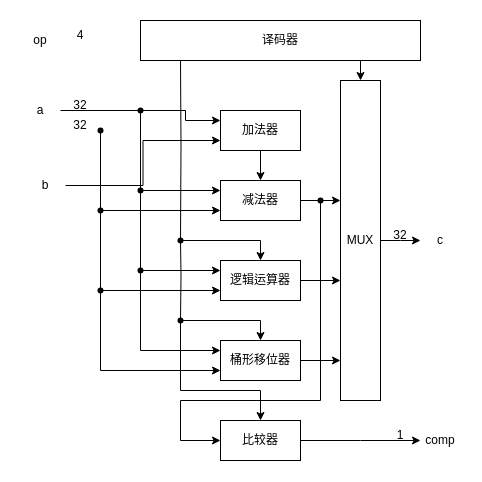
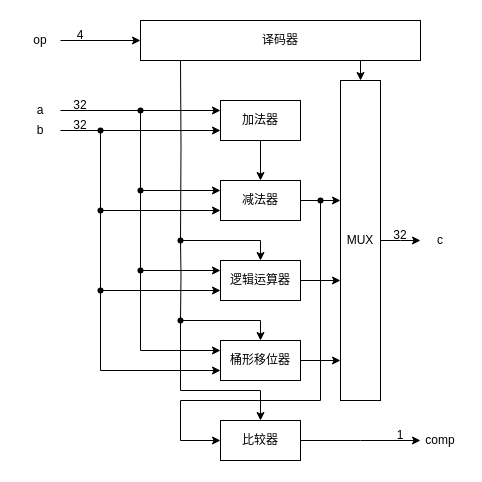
  <mxCell id="0" />
  <mxCell id="1" parent="0" />
  <mxCell id="2" style="edgeStyle=orthogonalEdgeStyle;rounded=0;orthogonalLoop=1;jettySize=auto;html=1;" parent="1" source="39" target="7" edge="1"><mxGeometry relative="1" as="geometry"><mxPoint x="180" y="240" as="sourcePoint" /><Array as="points"><mxPoint x="180" y="240" /><mxPoint x="260" y="240" /></Array></mxGeometry></mxCell>
  <mxCell id="3" value="译码器" style="rounded=0;whiteSpace=wrap;html=1;" parent="1" vertex="1"><mxGeometry x="140" y="20" width="280" height="40" as="geometry" /></mxCell>
  <mxCell id="4" style="edgeStyle=orthogonalEdgeStyle;rounded=0;orthogonalLoop=1;jettySize=auto;html=1;" parent="1" source="46" edge="1"><mxGeometry relative="1" as="geometry"><mxPoint x="340" y="200" as="targetPoint" /></mxGeometry></mxCell>
  <mxCell id="5" value="减法器" style="rounded=0;whiteSpace=wrap;html=1;" parent="1" vertex="1"><mxGeometry x="220" y="180" width="80" height="40" as="geometry" /></mxCell>
  <mxCell id="6" style="edgeStyle=orthogonalEdgeStyle;rounded=0;orthogonalLoop=1;jettySize=auto;html=1;entryX=0;entryY=0.625;entryDx=0;entryDy=0;entryPerimeter=0;" parent="1" source="7" target="41" edge="1"><mxGeometry relative="1" as="geometry" /></mxCell>
  <mxCell id="7" value="逻辑运算器" style="rounded=0;whiteSpace=wrap;html=1;" parent="1" vertex="1"><mxGeometry x="220" y="260" width="80" height="40" as="geometry" /></mxCell>
  <mxCell id="8" style="edgeStyle=orthogonalEdgeStyle;rounded=0;orthogonalLoop=1;jettySize=auto;html=1;" parent="1" source="9" target="5" edge="1"><mxGeometry relative="1" as="geometry" /></mxCell>
- <mxCell id="9" value="加法器" style="rounded=0;whiteSpace=wrap;html=1;" parent="1" vertex="1"><mxGeometry x="220" y="110" width="80" height="40" as="geometry" /></mxCell>
+ <mxCell id="9" value="加法器" style="rounded=0;whiteSpace=wrap;html=1;" parent="1" vertex="1"><mxGeometry x="220" y="100" width="80" height="40" as="geometry" /></mxCell>
+ <mxCell id="10" style="edgeStyle=orthogonalEdgeStyle;rounded=0;orthogonalLoop=1;jettySize=auto;html=1;entryX=0;entryY=0.5;entryDx=0;entryDy=0;" parent="1" source="11" target="3" edge="1"><mxGeometry relative="1" as="geometry" /></mxCell>
  <mxCell id="11" value="op" style="text;html=1;strokeColor=none;fillColor=none;align=center;verticalAlign=middle;whiteSpace=wrap;rounded=0;" parent="1" vertex="1"><mxGeometry x="20" y="20" width="40" height="40" as="geometry" /></mxCell>
  <mxCell id="12" style="edgeStyle=orthogonalEdgeStyle;rounded=0;orthogonalLoop=1;jettySize=auto;html=1;entryX=0;entryY=0.25;entryDx=0;entryDy=0;" parent="1" source="19" target="9" edge="1"><mxGeometry relative="1" as="geometry" /></mxCell>
  <mxCell id="13" value="a" style="text;html=1;strokeColor=none;fillColor=none;align=center;verticalAlign=middle;whiteSpace=wrap;rounded=0;" parent="1" vertex="1"><mxGeometry x="20" y="100" width="40" height="20" as="geometry" /></mxCell>
  <mxCell id="14" style="edgeStyle=orthogonalEdgeStyle;rounded=0;orthogonalLoop=1;jettySize=auto;html=1;entryX=0;entryY=0.75;entryDx=0;entryDy=0;" parent="1" source="15" target="9" edge="1"><mxGeometry relative="1" as="geometry" /></mxCell>
- <mxCell id="15" value="b" style="text;html=1;strokeColor=none;fillColor=none;align=center;verticalAlign=middle;whiteSpace=wrap;rounded=0;" parent="1" vertex="1"><mxGeometry x="25" y="175" width="40" height="20" as="geometry" /></mxCell>
+ <mxCell id="15" value="b" style="text;html=1;strokeColor=none;fillColor=none;align=center;verticalAlign=middle;whiteSpace=wrap;rounded=0;" parent="1" vertex="1"><mxGeometry x="20" y="120" width="40" height="20" as="geometry" /></mxCell>
  <mxCell id="16" value="" style="edgeStyle=orthogonalEdgeStyle;rounded=0;orthogonalLoop=1;jettySize=auto;html=1;entryDx=0;entryDy=0;endArrow=none;endFill=0;" parent="1" source="13" target="19" edge="1"><mxGeometry relative="1" as="geometry"><mxPoint x="60" y="110" as="sourcePoint" /><mxPoint x="180" y="110" as="targetPoint" /></mxGeometry></mxCell>
  <mxCell id="17" style="edgeStyle=orthogonalEdgeStyle;rounded=0;orthogonalLoop=1;jettySize=auto;html=1;entryX=0;entryY=0.25;entryDx=0;entryDy=0;" parent="1" source="22" target="5" edge="1"><mxGeometry relative="1" as="geometry"><mxPoint x="140" y="110" as="sourcePoint" /><Array as="points"><mxPoint x="140" y="110" /><mxPoint x="140" y="190" /></Array></mxGeometry></mxCell>
  <mxCell id="18" value="" style="edgeStyle=orthogonalEdgeStyle;rounded=0;orthogonalLoop=1;jettySize=auto;html=1;entryDx=0;entryDy=0;" parent="1" target="19" edge="1"><mxGeometry relative="1" as="geometry"><mxPoint x="140" y="110" as="sourcePoint" /><mxPoint x="180" y="190" as="targetPoint" /><Array as="points" /></mxGeometry></mxCell>
  <mxCell id="19" value="" style="shape=waypoint;sketch=0;fillStyle=solid;size=6;pointerEvents=1;points=[];fillColor=none;resizable=0;rotatable=0;perimeter=centerPerimeter;snapToPoint=1;" parent="1" vertex="1"><mxGeometry x="130" y="100" width="20" height="20" as="geometry" /></mxCell>
  <mxCell id="20" value="" style="edgeStyle=orthogonalEdgeStyle;rounded=0;orthogonalLoop=1;jettySize=auto;html=1;entryDx=0;entryDy=0;endArrow=none;endFill=0;" parent="1" source="19" target="22" edge="1"><mxGeometry relative="1" as="geometry"><mxPoint x="140" y="110" as="sourcePoint" /><mxPoint x="180" y="190" as="targetPoint" /><Array as="points" /></mxGeometry></mxCell>
  <mxCell id="21" style="edgeStyle=orthogonalEdgeStyle;rounded=0;orthogonalLoop=1;jettySize=auto;html=1;entryX=0;entryY=0.25;entryDx=0;entryDy=0;" parent="1" source="32" target="7" edge="1"><mxGeometry relative="1" as="geometry"><Array as="points"><mxPoint x="140" y="270" /></Array></mxGeometry></mxCell>
  <mxCell id="22" value="" style="shape=waypoint;sketch=0;fillStyle=solid;size=6;pointerEvents=1;points=[];fillColor=none;resizable=0;rotatable=0;perimeter=centerPerimeter;snapToPoint=1;" parent="1" vertex="1"><mxGeometry x="130" y="180" width="20" height="20" as="geometry" /></mxCell>
  <mxCell id="23" style="edgeStyle=orthogonalEdgeStyle;rounded=0;orthogonalLoop=1;jettySize=auto;html=1;entryX=0;entryY=0.75;entryDx=0;entryDy=0;" parent="1" source="27" target="5" edge="1"><mxGeometry relative="1" as="geometry"><Array as="points"><mxPoint x="100" y="210" /></Array></mxGeometry></mxCell>
  <mxCell id="24" value="" style="shape=waypoint;sketch=0;fillStyle=solid;size=6;pointerEvents=1;points=[];fillColor=none;resizable=0;rotatable=0;perimeter=centerPerimeter;snapToPoint=1;" parent="1" vertex="1"><mxGeometry x="90" y="120" width="20" height="20" as="geometry" /></mxCell>
  <mxCell id="25" value="" style="edgeStyle=orthogonalEdgeStyle;rounded=0;orthogonalLoop=1;jettySize=auto;html=1;entryDx=0;entryDy=0;endArrow=none;endFill=0;" parent="1" source="24" target="27" edge="1"><mxGeometry relative="1" as="geometry"><mxPoint x="100" y="130" as="sourcePoint" /><mxPoint x="180" y="210" as="targetPoint" /><Array as="points" /></mxGeometry></mxCell>
  <mxCell id="26" style="edgeStyle=orthogonalEdgeStyle;rounded=0;orthogonalLoop=1;jettySize=auto;html=1;entryX=0;entryY=0.75;entryDx=0;entryDy=0;" parent="1" source="35" target="7" edge="1"><mxGeometry relative="1" as="geometry"><Array as="points"><mxPoint x="100" y="290" /></Array></mxGeometry></mxCell>
  <mxCell id="27" value="" style="shape=waypoint;sketch=0;fillStyle=solid;size=6;pointerEvents=1;points=[];fillColor=none;resizable=0;rotatable=0;perimeter=centerPerimeter;snapToPoint=1;" parent="1" vertex="1"><mxGeometry x="90" y="200" width="20" height="20" as="geometry" /></mxCell>
  <mxCell id="28" style="edgeStyle=orthogonalEdgeStyle;rounded=0;orthogonalLoop=1;jettySize=auto;html=1;" parent="1" source="29" edge="1"><mxGeometry relative="1" as="geometry"><mxPoint x="340" y="360" as="targetPoint" /></mxGeometry></mxCell>
  <mxCell id="29" value="桶形移位器" style="rounded=0;whiteSpace=wrap;html=1;" parent="1" vertex="1"><mxGeometry x="220" y="340" width="80" height="40" as="geometry" /></mxCell>
  <mxCell id="30" value="" style="edgeStyle=orthogonalEdgeStyle;rounded=0;orthogonalLoop=1;jettySize=auto;html=1;entryDx=0;entryDy=0;endArrow=none;endFill=0;" parent="1" source="22" target="32" edge="1"><mxGeometry relative="1" as="geometry"><mxPoint x="140" y="190" as="sourcePoint" /><mxPoint x="180" y="270" as="targetPoint" /><Array as="points" /></mxGeometry></mxCell>
  <mxCell id="31" style="edgeStyle=orthogonalEdgeStyle;rounded=0;orthogonalLoop=1;jettySize=auto;html=1;entryX=0;entryY=0.25;entryDx=0;entryDy=0;" parent="1" source="32" target="29" edge="1"><mxGeometry relative="1" as="geometry"><Array as="points"><mxPoint x="140" y="350" /></Array></mxGeometry></mxCell>
  <mxCell id="32" value="" style="shape=waypoint;sketch=0;fillStyle=solid;size=6;pointerEvents=1;points=[];fillColor=none;resizable=0;rotatable=0;perimeter=centerPerimeter;snapToPoint=1;" parent="1" vertex="1"><mxGeometry x="130" y="260" width="20" height="20" as="geometry" /></mxCell>
  <mxCell id="33" value="" style="edgeStyle=orthogonalEdgeStyle;rounded=0;orthogonalLoop=1;jettySize=auto;html=1;entryDx=0;entryDy=0;endArrow=none;endFill=0;" parent="1" source="27" target="35" edge="1"><mxGeometry relative="1" as="geometry"><mxPoint x="100" y="210" as="sourcePoint" /><mxPoint x="180" y="290" as="targetPoint" /><Array as="points" /></mxGeometry></mxCell>
  <mxCell id="34" style="edgeStyle=orthogonalEdgeStyle;rounded=0;orthogonalLoop=1;jettySize=auto;html=1;entryX=0;entryY=0.75;entryDx=0;entryDy=0;" parent="1" source="35" target="29" edge="1"><mxGeometry relative="1" as="geometry"><Array as="points"><mxPoint x="100" y="370" /></Array></mxGeometry></mxCell>
  <mxCell id="35" value="" style="shape=waypoint;sketch=0;fillStyle=solid;size=6;pointerEvents=1;points=[];fillColor=none;resizable=0;rotatable=0;perimeter=centerPerimeter;snapToPoint=1;" parent="1" vertex="1"><mxGeometry x="90" y="280" width="20" height="20" as="geometry" /></mxCell>
  <mxCell id="36" value="" style="edgeStyle=orthogonalEdgeStyle;rounded=0;orthogonalLoop=1;jettySize=auto;html=1;endArrow=none;endFill=0;" parent="1" target="39" edge="1"><mxGeometry relative="1" as="geometry"><mxPoint x="180" y="60" as="sourcePoint" /><mxPoint x="180" y="200" as="targetPoint" /><Array as="points" /></mxGeometry></mxCell>
  <mxCell id="37" style="edgeStyle=orthogonalEdgeStyle;rounded=0;orthogonalLoop=1;jettySize=auto;html=1;entryX=0.5;entryY=0;entryDx=0;entryDy=0;" parent="1" source="51" target="29" edge="1"><mxGeometry relative="1" as="geometry"><mxPoint x="180" y="240" as="sourcePoint" /><Array as="points"><mxPoint x="180" y="320" /><mxPoint x="260" y="320" /></Array></mxGeometry></mxCell>
  <mxCell id="38" value="" style="edgeStyle=orthogonalEdgeStyle;rounded=0;orthogonalLoop=1;jettySize=auto;html=1;" parent="1" target="39" edge="1"><mxGeometry relative="1" as="geometry"><mxPoint x="180" y="240" as="sourcePoint" /><mxPoint x="260" y="260" as="targetPoint" /><Array as="points" /></mxGeometry></mxCell>
  <mxCell id="39" value="" style="shape=waypoint;sketch=0;fillStyle=solid;size=6;pointerEvents=1;points=[];fillColor=none;resizable=0;rotatable=0;perimeter=centerPerimeter;snapToPoint=1;" parent="1" vertex="1"><mxGeometry x="170" y="230" width="20" height="20" as="geometry" /></mxCell>
  <mxCell id="40" style="edgeStyle=orthogonalEdgeStyle;rounded=0;orthogonalLoop=1;jettySize=auto;html=1;" parent="1" source="41" edge="1"><mxGeometry relative="1" as="geometry"><mxPoint x="420" y="240" as="targetPoint" /></mxGeometry></mxCell>
  <mxCell id="41" value="MUX" style="rounded=0;whiteSpace=wrap;html=1;" parent="1" vertex="1"><mxGeometry x="340" y="80" width="40" height="320" as="geometry" /></mxCell>
  <mxCell id="42" value="" style="endArrow=classic;html=1;rounded=0;entryX=0.5;entryY=0;entryDx=0;entryDy=0;" parent="1" target="41" edge="1"><mxGeometry width="50" height="50" relative="1" as="geometry"><mxPoint x="360" y="60" as="sourcePoint" /><mxPoint x="460" y="70" as="targetPoint" /></mxGeometry></mxCell>
  <mxCell id="43" value="c" style="text;html=1;strokeColor=none;fillColor=none;align=center;verticalAlign=middle;whiteSpace=wrap;rounded=0;" parent="1" vertex="1"><mxGeometry x="420" y="220" width="40" height="40" as="geometry" /></mxCell>
  <mxCell id="44" value="" style="edgeStyle=orthogonalEdgeStyle;rounded=0;orthogonalLoop=1;jettySize=auto;html=1;endArrow=none;endFill=0;" parent="1" target="46" edge="1"><mxGeometry relative="1" as="geometry"><mxPoint x="300" y="200" as="sourcePoint" /><mxPoint x="340" y="200" as="targetPoint" /></mxGeometry></mxCell>
  <mxCell id="45" style="edgeStyle=orthogonalEdgeStyle;rounded=0;orthogonalLoop=1;jettySize=auto;html=1;entryX=0;entryY=0.5;entryDx=0;entryDy=0;" parent="1" source="46" target="48" edge="1"><mxGeometry relative="1" as="geometry"><mxPoint x="320" y="480" as="targetPoint" /><Array as="points"><mxPoint x="320" y="400" /><mxPoint x="180" y="400" /><mxPoint x="180" y="440" /></Array></mxGeometry></mxCell>
  <mxCell id="46" value="" style="shape=waypoint;sketch=0;fillStyle=solid;size=6;pointerEvents=1;points=[];fillColor=none;resizable=0;rotatable=0;perimeter=centerPerimeter;snapToPoint=1;" parent="1" vertex="1"><mxGeometry x="310" y="190" width="20" height="20" as="geometry" /></mxCell>
  <mxCell id="47" style="edgeStyle=orthogonalEdgeStyle;rounded=0;orthogonalLoop=1;jettySize=auto;html=1;" parent="1" source="48" edge="1"><mxGeometry relative="1" as="geometry"><mxPoint x="420" y="440" as="targetPoint" /></mxGeometry></mxCell>
  <mxCell id="48" value="比较器" style="rounded=0;whiteSpace=wrap;html=1;" parent="1" vertex="1"><mxGeometry x="220" y="420" width="80" height="40" as="geometry" /></mxCell>
  <mxCell id="49" value="" style="edgeStyle=orthogonalEdgeStyle;rounded=0;orthogonalLoop=1;jettySize=auto;html=1;entryDx=0;entryDy=0;endArrow=none;endFill=0;" parent="1" target="51" edge="1"><mxGeometry relative="1" as="geometry"><mxPoint x="180" y="240" as="sourcePoint" /><mxPoint x="260" y="340" as="targetPoint" /><Array as="points" /></mxGeometry></mxCell>
  <mxCell id="50" style="edgeStyle=orthogonalEdgeStyle;rounded=0;orthogonalLoop=1;jettySize=auto;html=1;" parent="1" source="51" target="48" edge="1"><mxGeometry relative="1" as="geometry"><Array as="points"><mxPoint x="180" y="390" /><mxPoint x="260" y="390" /></Array></mxGeometry></mxCell>
  <mxCell id="51" value="" style="shape=waypoint;sketch=0;fillStyle=solid;size=6;pointerEvents=1;points=[];fillColor=none;resizable=0;rotatable=0;perimeter=centerPerimeter;snapToPoint=1;" parent="1" vertex="1"><mxGeometry x="170" y="310" width="20" height="20" as="geometry" /></mxCell>
  <mxCell id="52" value="comp" style="text;html=1;strokeColor=none;fillColor=none;align=center;verticalAlign=middle;whiteSpace=wrap;rounded=0;" parent="1" vertex="1"><mxGeometry x="420" y="420" width="40" height="40" as="geometry" /></mxCell>
  <mxCell id="53" value="32" style="text;html=1;strokeColor=none;fillColor=none;align=center;verticalAlign=middle;whiteSpace=wrap;rounded=0;" parent="1" vertex="1"><mxGeometry x="70" y="100" width="20" height="10" as="geometry" /></mxCell>
  <mxCell id="54" value="32" style="text;html=1;strokeColor=none;fillColor=none;align=center;verticalAlign=middle;whiteSpace=wrap;rounded=0;" parent="1" vertex="1"><mxGeometry x="70" y="120" width="20" height="10" as="geometry" /></mxCell>
  <mxCell id="55" value="4" style="text;html=1;strokeColor=none;fillColor=none;align=center;verticalAlign=middle;whiteSpace=wrap;rounded=0;" parent="1" vertex="1"><mxGeometry x="70" y="30" width="20" height="10" as="geometry" /></mxCell>
  <mxCell id="56" value="32" style="text;html=1;strokeColor=none;fillColor=none;align=center;verticalAlign=middle;whiteSpace=wrap;rounded=0;" parent="1" vertex="1"><mxGeometry x="390" y="230" width="20" height="10" as="geometry" /></mxCell>
  <mxCell id="57" value="1" style="text;html=1;strokeColor=none;fillColor=none;align=center;verticalAlign=middle;whiteSpace=wrap;rounded=0;" parent="1" vertex="1"><mxGeometry x="390" y="430" width="20" height="10" as="geometry" /></mxCell>
